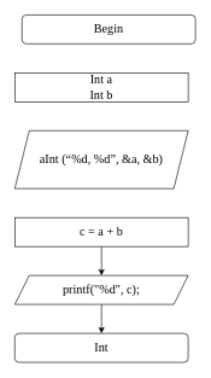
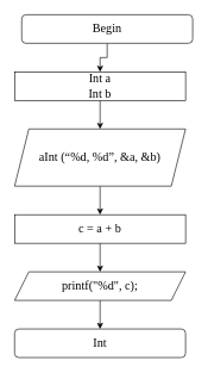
  <mxCell id="0" />
  <mxCell id="1" parent="0" />
+ <mxCell id="2" style="edgeStyle=orthogonalEdgeStyle;rounded=0;orthogonalLoop=1;jettySize=auto;html=1;fontFamily=Times New Roman;fontSize=17;" edge="1" parent="1" source="3" target="9"><mxGeometry relative="1" as="geometry" /></mxCell>
  <mxCell id="3" value="Begin" style="rounded=1;whiteSpace=wrap;html=1;fontFamily=Times New Roman;fontSize=17;" vertex="1" parent="1"><mxGeometry x="30" y="20" width="240" height="40" as="geometry" /></mxCell>
  <mxCell id="4" value="Int" style="rounded=1;whiteSpace=wrap;html=1;fontFamily=Times New Roman;fontSize=17;" vertex="1" parent="1"><mxGeometry x="20" y="460" width="240" height="40" as="geometry" /></mxCell>
  <mxCell id="5" style="edgeStyle=orthogonalEdgeStyle;rounded=0;orthogonalLoop=1;jettySize=auto;html=1;entryX=0.5;entryY=0;entryDx=0;entryDy=0;fontFamily=Times New Roman;fontSize=17;" edge="1" parent="1" source="6" target="4"><mxGeometry relative="1" as="geometry" /></mxCell>
  <mxCell id="6" value="&lt;span style=&quot;font-size: 17px; background-color: rgb(255, 255, 255);&quot;&gt;printf(&quot;%d&quot;, c);&lt;/span&gt;" style="shape=parallelogram;perimeter=parallelogramPerimeter;whiteSpace=wrap;html=1;fixedSize=1;fontFamily=Times New Roman;fontSize=17;" vertex="1" parent="1"><mxGeometry x="20" y="380" width="240" height="40" as="geometry" /></mxCell>
  <mxCell id="7" style="edgeStyle=orthogonalEdgeStyle;rounded=0;orthogonalLoop=1;jettySize=auto;html=1;exitX=0.5;exitY=1;exitDx=0;exitDy=0;fontFamily=Times New Roman;fontSize=17;" edge="1" parent="1" source="3" target="3"><mxGeometry relative="1" as="geometry" /></mxCell>
+ <mxCell id="8" style="edgeStyle=orthogonalEdgeStyle;rounded=0;orthogonalLoop=1;jettySize=auto;html=1;fontFamily=Times New Roman;fontSize=17;" edge="1" parent="1" source="9" target="11"><mxGeometry relative="1" as="geometry" /></mxCell>
  <mxCell id="9" value="Int a&lt;br style=&quot;font-size: 17px;&quot;&gt;Int b" style="rounded=0;whiteSpace=wrap;html=1;fontFamily=Times New Roman;fontSize=17;" vertex="1" parent="1"><mxGeometry x="20" y="100" width="240" height="40" as="geometry" /></mxCell>
+ <mxCell id="10" style="edgeStyle=orthogonalEdgeStyle;rounded=0;orthogonalLoop=1;jettySize=auto;html=1;entryX=0.5;entryY=0;entryDx=0;entryDy=0;fontFamily=Times New Roman;fontSize=17;" edge="1" parent="1" source="11" target="13"><mxGeometry relative="1" as="geometry" /></mxCell>
  <mxCell id="11" value="&lt;span style=&quot;font-size: 17px; background-color: rgb(255, 255, 255);&quot;&gt;aInt (“%d, %d”, &amp;amp;a, &amp;amp;b)&lt;/span&gt;" style="shape=parallelogram;perimeter=parallelogramPerimeter;whiteSpace=wrap;html=1;fixedSize=1;fontFamily=Times New Roman;fontSize=17;" vertex="1" parent="1"><mxGeometry x="20" y="180" width="240" height="80" as="geometry" /></mxCell>
  <mxCell id="12" style="edgeStyle=orthogonalEdgeStyle;rounded=0;orthogonalLoop=1;jettySize=auto;html=1;entryX=0.5;entryY=0;entryDx=0;entryDy=0;fontFamily=Times New Roman;fontSize=17;" edge="1" parent="1" source="13" target="6"><mxGeometry relative="1" as="geometry" /></mxCell>
  <mxCell id="13" value="c = a + b" style="rounded=0;whiteSpace=wrap;html=1;fontFamily=Times New Roman;fontSize=17;" vertex="1" parent="1"><mxGeometry x="20" y="300" width="240" height="40" as="geometry" /></mxCell>
  <mxCell id="14" style="edgeStyle=orthogonalEdgeStyle;rounded=0;orthogonalLoop=1;jettySize=auto;html=1;exitX=0.5;exitY=1;exitDx=0;exitDy=0;fontFamily=Times New Roman;fontSize=17;" edge="1" parent="1" source="4" target="4"><mxGeometry relative="1" as="geometry" /></mxCell>
